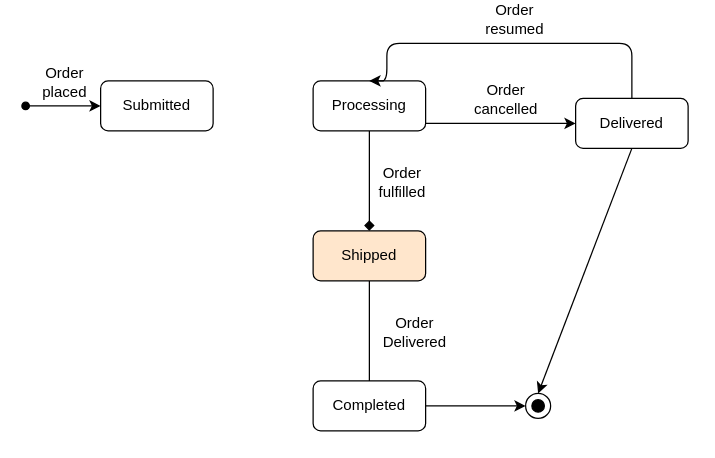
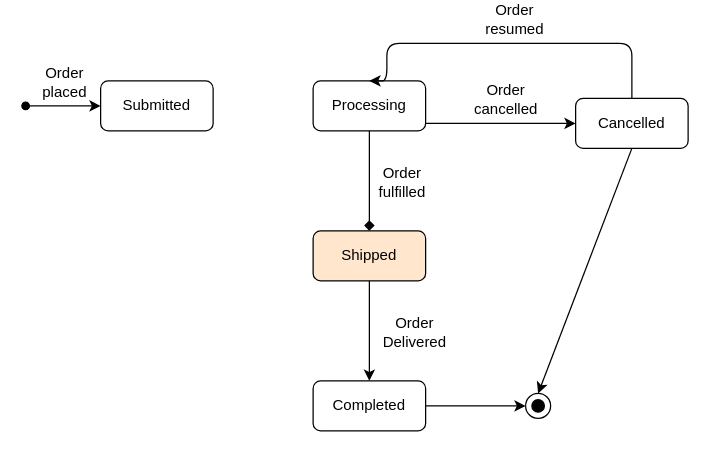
  <mxCell id="0" />
  <mxCell id="1" parent="0" />
  <mxCell id="2" value="Submitted" style="rounded=1;whiteSpace=wrap;html=1;" parent="1" vertex="1"><mxGeometry x="80" y="50" width="90" height="40" as="geometry" /></mxCell>
  <mxCell id="3" value="" style="edgeStyle=orthogonalEdgeStyle;rounded=0;orthogonalLoop=1;jettySize=auto;html=1;" parent="1" source="7" target="14" edge="1"><mxGeometry relative="1" as="geometry"><Array as="points"><mxPoint x="400" y="84" /><mxPoint x="400" y="84" /></Array></mxGeometry></mxCell>
  <mxCell id="4" value="Order&lt;br&gt;cancelled" style="text;html=1;resizable=0;points=[];align=center;verticalAlign=middle;labelBackgroundColor=none;" parent="3" vertex="1" connectable="0"><mxGeometry x="0.152" y="-2" relative="1" as="geometry"><mxPoint x="-6" y="-22" as="offset" /></mxGeometry></mxCell>
  <mxCell id="5" value="" style="edgeStyle=orthogonalEdgeStyle;rounded=0;orthogonalLoop=1;jettySize=auto;html=1;exitX=0.5;exitY=1;exitDx=0;exitDy=0;endArrow=diamond;" parent="1" source="7" target="10" edge="1"><mxGeometry relative="1" as="geometry" /></mxCell>
  <mxCell id="6" value="Order&lt;br&gt;fulfilled" style="text;html=1;resizable=0;points=[];align=center;verticalAlign=middle;labelBackgroundColor=none;" parent="5" vertex="1" connectable="0"><mxGeometry x="0.25" y="3" relative="1" as="geometry"><mxPoint x="22" y="-10" as="offset" /></mxGeometry></mxCell>
  <mxCell id="7" value="Processing" style="rounded=1;whiteSpace=wrap;html=1;" parent="1" vertex="1"><mxGeometry x="250" y="50" width="90" height="40" as="geometry" /></mxCell>
- <mxCell id="8" value="" style="edgeStyle=orthogonalEdgeStyle;rounded=0;orthogonalLoop=1;jettySize=auto;html=1;endArrow=none;" parent="1" source="10" target="11" edge="1"><mxGeometry relative="1" as="geometry" /></mxCell>
+ <mxCell id="8" value="" style="edgeStyle=orthogonalEdgeStyle;rounded=0;orthogonalLoop=1;jettySize=auto;html=1;" parent="1" source="10" target="11" edge="1"><mxGeometry relative="1" as="geometry" /></mxCell>
  <mxCell id="9" value="Order&lt;br&gt;Delivered" style="text;html=1;resizable=0;points=[];align=center;verticalAlign=middle;labelBackgroundColor=none;" parent="8" vertex="1" connectable="0"><mxGeometry x="-0.25" relative="1" as="geometry"><mxPoint x="35" y="10" as="offset" /></mxGeometry></mxCell>
  <mxCell id="10" value="Shipped" style="rounded=1;whiteSpace=wrap;html=1;fillColor=#ffe6cc;" parent="1" vertex="1"><mxGeometry x="250" y="170" width="90" height="40" as="geometry" /></mxCell>
  <mxCell id="11" value="Completed" style="rounded=1;whiteSpace=wrap;html=1;" parent="1" vertex="1"><mxGeometry x="250" y="290" width="90" height="40" as="geometry" /></mxCell>
  <mxCell id="12" style="edgeStyle=orthogonalEdgeStyle;rounded=1;orthogonalLoop=1;jettySize=auto;html=1;exitX=0.5;exitY=0;exitDx=0;exitDy=0;entryX=0.5;entryY=0;entryDx=0;entryDy=0;" parent="1" source="14" target="7" edge="1"><mxGeometry relative="1" as="geometry"><Array as="points"><mxPoint x="505" y="20" /><mxPoint x="309" y="20" /></Array></mxGeometry></mxCell>
  <mxCell id="13" value="Order&lt;br&gt;resumed" style="text;html=1;resizable=0;points=[];align=center;verticalAlign=middle;labelBackgroundColor=none;" parent="12" vertex="1" connectable="0"><mxGeometry x="-0.082" y="-3" relative="1" as="geometry"><mxPoint x="-9" y="-17" as="offset" /></mxGeometry></mxCell>
- <mxCell id="14" value="Delivered" style="rounded=1;whiteSpace=wrap;html=1;" parent="1" vertex="1"><mxGeometry x="460" y="64" width="90" height="40" as="geometry" /></mxCell>
+ <mxCell id="14" value="Cancelled" style="rounded=1;whiteSpace=wrap;html=1;" parent="1" vertex="1"><mxGeometry x="460" y="64" width="90" height="40" as="geometry" /></mxCell>
  <mxCell id="15" value="" style="endArrow=classic;html=1;entryX=0;entryY=0.5;entryDx=0;entryDy=0;startArrow=oval;startFill=1;" parent="1" target="2" edge="1"><mxGeometry width="50" height="50" relative="1" as="geometry"><mxPoint x="20" y="70" as="sourcePoint" /><mxPoint x="130" y="350" as="targetPoint" /></mxGeometry></mxCell>
  <mxCell id="16" value="Order&lt;br&gt;placed" style="text;html=1;resizable=0;points=[];align=center;verticalAlign=middle;labelBackgroundColor=none;" parent="15" vertex="1" connectable="0"><mxGeometry x="-0.5" y="-2" relative="1" as="geometry"><mxPoint x="15" y="-22" as="offset" /></mxGeometry></mxCell>
  <mxCell id="17" value="" style="ellipse;whiteSpace=wrap;html=1;fillColor=#FFFFFF;" parent="1" vertex="1"><mxGeometry x="420" y="300" width="20" height="20" as="geometry" /></mxCell>
  <mxCell id="18" value="" style="endArrow=classic;html=1;exitX=1;exitY=0.5;exitDx=0;exitDy=0;entryX=0;entryY=0.5;entryDx=0;entryDy=0;" parent="1" source="11" target="17" edge="1"><mxGeometry width="50" height="50" relative="1" as="geometry"><mxPoint x="140" y="230" as="sourcePoint" /><mxPoint x="190" y="180" as="targetPoint" /></mxGeometry></mxCell>
  <mxCell id="19" value="" style="ellipse;whiteSpace=wrap;html=1;shadow=0;strokeColor=#000000;fillColor=#000000;" parent="1" vertex="1"><mxGeometry x="425" y="305" width="10" height="10" as="geometry" /></mxCell>
  <mxCell id="20" value="" style="endArrow=classic;html=1;exitX=0.5;exitY=1;exitDx=0;exitDy=0;entryX=0.5;entryY=0;entryDx=0;entryDy=0;" edge="1" parent="1" source="14" target="17"><mxGeometry width="50" height="50" relative="1" as="geometry"><mxPoint x="140" y="230" as="sourcePoint" /><mxPoint x="190" y="180" as="targetPoint" /></mxGeometry></mxCell>
